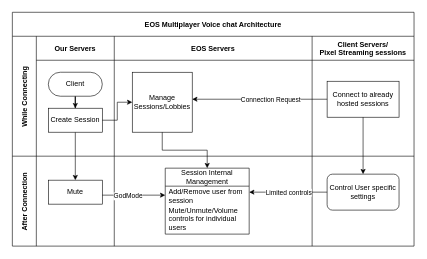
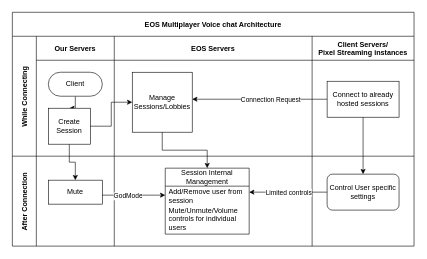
  <mxCell id="0" />
  <mxCell id="1" parent="0" />
  <mxCell id="2" value="EOS Multiplayer Voice chat Architecture" style="shape=table;childLayout=tableLayout;startSize=40;collapsible=0;recursiveResize=0;expand=0;fillColor=none;fontStyle=1" parent="1" vertex="1"><mxGeometry x="20" y="20" width="670" height="390" as="geometry" /></mxCell>
  <mxCell id="3" value="" style="edgeStyle=orthogonalEdgeStyle;rounded=0;orthogonalLoop=1;jettySize=auto;html=1;" parent="2" source="8" target="18" edge="1"><mxGeometry relative="1" as="geometry" /></mxCell>
  <mxCell id="4" value="While Connecting" style="shape=tableRow;horizontal=0;swimlaneHead=0;swimlaneBody=0;top=0;left=0;bottom=0;right=0;fillColor=none;points=[[0,0.5],[1,0.5]];portConstraint=eastwest;startSize=40;collapsible=0;recursiveResize=0;expand=0;fontStyle=1;" parent="2" vertex="1"><mxGeometry y="40" width="670" height="200" as="geometry" /></mxCell>
  <mxCell id="5" value="Our Servers" style="swimlane;swimlaneHead=0;swimlaneBody=0;connectable=0;fillColor=none;startSize=40;collapsible=0;recursiveResize=0;expand=0;fontStyle=1;" parent="4" vertex="1"><mxGeometry x="40" width="130" height="200" as="geometry"><mxRectangle width="130" height="200" as="alternateBounds" /></mxGeometry></mxCell>
  <mxCell id="6" style="edgeStyle=orthogonalEdgeStyle;rounded=0;orthogonalLoop=1;jettySize=auto;html=1;" parent="5" source="7" target="8" edge="1"><mxGeometry relative="1" as="geometry" /></mxCell>
  <mxCell id="7" value="Client" style="rounded=1;whiteSpace=wrap;html=1;arcSize=50;" parent="5" vertex="1"><mxGeometry x="20" y="60" width="90" height="40" as="geometry" /></mxCell>
- <mxCell id="8" value="Create Session" style="rounded=0;whiteSpace=wrap;html=1;" parent="5" vertex="1"><mxGeometry x="20" y="120" width="90" height="40" as="geometry" /></mxCell>
+ <mxCell id="8" value="Create Session" style="rounded=0;whiteSpace=wrap;html=1;" parent="5" vertex="1"><mxGeometry x="20" y="120" width="70" height="60" as="geometry" /></mxCell>
  <mxCell id="9" value="EOS Servers" style="swimlane;swimlaneHead=0;swimlaneBody=0;connectable=0;fillColor=none;startSize=40;collapsible=0;recursiveResize=0;expand=0;fontStyle=1;" parent="4" vertex="1"><mxGeometry x="170" width="330" height="200" as="geometry"><mxRectangle width="330" height="200" as="alternateBounds" /></mxGeometry></mxCell>
  <mxCell id="10" value="Manage Sessions/Lobbies" style="whiteSpace=wrap;html=1;aspect=fixed;" vertex="1" parent="9"><mxGeometry x="30" y="60" width="100" height="100" as="geometry" /></mxCell>
- <mxCell id="11" value="Client Servers/&#10;Pixel Streaming sessions" style="swimlane;swimlaneHead=0;swimlaneBody=0;connectable=0;fillColor=none;startSize=40;collapsible=0;recursiveResize=0;expand=0;fontStyle=1;" parent="4" vertex="1"><mxGeometry x="500" width="170" height="200" as="geometry"><mxRectangle width="170" height="200" as="alternateBounds" /></mxGeometry></mxCell>
+ <mxCell id="11" value="Client Servers/&#10;Pixel Streaming instances" style="swimlane;swimlaneHead=0;swimlaneBody=0;connectable=0;fillColor=none;startSize=40;collapsible=0;recursiveResize=0;expand=0;fontStyle=1;" parent="4" vertex="1"><mxGeometry x="500" width="170" height="200" as="geometry"><mxRectangle width="170" height="200" as="alternateBounds" /></mxGeometry></mxCell>
  <mxCell id="12" value="Connect to already hosted sessions" style="rounded=0;whiteSpace=wrap;html=1;" vertex="1" parent="11"><mxGeometry x="25" y="75" width="120" height="60" as="geometry" /></mxCell>
  <mxCell id="13" style="edgeStyle=orthogonalEdgeStyle;rounded=0;orthogonalLoop=1;jettySize=auto;html=1;entryX=0;entryY=0.5;entryDx=0;entryDy=0;" edge="1" parent="4" source="8" target="10"><mxGeometry relative="1" as="geometry"><mxPoint x="250" y="140" as="targetPoint" /></mxGeometry></mxCell>
  <mxCell id="14" style="edgeStyle=orthogonalEdgeStyle;rounded=0;orthogonalLoop=1;jettySize=auto;html=1;" edge="1" parent="4" source="12" target="10"><mxGeometry relative="1" as="geometry"><Array as="points"><mxPoint x="470" y="105" /><mxPoint x="470" y="105" /></Array></mxGeometry></mxCell>
  <mxCell id="15" value="Connection Request" style="edgeLabel;html=1;align=center;verticalAlign=middle;resizable=0;points=[];" vertex="1" connectable="0" parent="14"><mxGeometry x="0.531" relative="1" as="geometry"><mxPoint x="77" as="offset" /></mxGeometry></mxCell>
  <mxCell id="16" value="After Connection" style="shape=tableRow;horizontal=0;swimlaneHead=0;swimlaneBody=0;top=0;left=0;bottom=0;right=0;fillColor=none;points=[[0,0.5],[1,0.5]];portConstraint=eastwest;startSize=40;collapsible=0;recursiveResize=0;expand=0;fontStyle=1;" parent="2" vertex="1"><mxGeometry y="240" width="670" height="150" as="geometry" /></mxCell>
  <mxCell id="17" value="" style="swimlane;swimlaneHead=0;swimlaneBody=0;connectable=0;fillColor=none;startSize=0;collapsible=0;recursiveResize=0;expand=0;fontStyle=1;" parent="16" vertex="1"><mxGeometry x="40" width="130" height="150" as="geometry"><mxRectangle width="130" height="150" as="alternateBounds" /></mxGeometry></mxCell>
  <mxCell id="18" value="Mute" style="rounded=0;whiteSpace=wrap;html=1;" parent="17" vertex="1"><mxGeometry x="20" y="40" width="90" height="40" as="geometry" /></mxCell>
  <mxCell id="19" value="" style="swimlane;swimlaneHead=0;swimlaneBody=0;connectable=0;fillColor=none;startSize=0;collapsible=0;recursiveResize=0;expand=0;fontStyle=1;" parent="16" vertex="1"><mxGeometry x="170" width="330" height="150" as="geometry"><mxRectangle width="330" height="150" as="alternateBounds" /></mxGeometry></mxCell>
  <mxCell id="20" value="Session Internal Management" style="swimlane;fontStyle=0;childLayout=stackLayout;horizontal=1;startSize=30;horizontalStack=0;resizeParent=1;resizeParentMax=0;resizeLast=0;collapsible=1;marginBottom=0;whiteSpace=wrap;html=1;" vertex="1" parent="19"><mxGeometry x="85" y="20" width="140" height="110" as="geometry" /></mxCell>
  <mxCell id="21" value="Add/Remove user from session" style="text;strokeColor=none;fillColor=none;align=left;verticalAlign=middle;spacingLeft=4;spacingRight=4;overflow=hidden;points=[[0,0.5],[1,0.5]];portConstraint=eastwest;rotatable=0;whiteSpace=wrap;html=1;" vertex="1" parent="20"><mxGeometry y="30" width="140" height="30" as="geometry" /></mxCell>
  <mxCell id="22" value="Mute/Unmute/Volume controls for individual users" style="text;strokeColor=none;fillColor=none;align=left;verticalAlign=middle;spacingLeft=4;spacingRight=4;overflow=hidden;points=[[0,0.5],[1,0.5]];portConstraint=eastwest;rotatable=0;whiteSpace=wrap;html=1;" vertex="1" parent="20"><mxGeometry y="60" width="140" height="50" as="geometry" /></mxCell>
  <mxCell id="23" value="" style="swimlane;swimlaneHead=0;swimlaneBody=0;connectable=0;fillColor=none;startSize=0;collapsible=0;recursiveResize=0;expand=0;fontStyle=1;" parent="16" vertex="1"><mxGeometry x="500" width="170" height="150" as="geometry"><mxRectangle width="170" height="150" as="alternateBounds" /></mxGeometry></mxCell>
  <mxCell id="24" value="Control User specific settings" style="rounded=1;whiteSpace=wrap;html=1;" vertex="1" parent="23"><mxGeometry x="25" y="30" width="120" height="60" as="geometry" /></mxCell>
  <mxCell id="25" style="edgeStyle=orthogonalEdgeStyle;rounded=0;orthogonalLoop=1;jettySize=auto;html=1;" edge="1" parent="16" source="24" target="20"><mxGeometry relative="1" as="geometry"><Array as="points"><mxPoint x="500" y="60" /><mxPoint x="500" y="60" /></Array></mxGeometry></mxCell>
  <mxCell id="26" value="Limited controls" style="edgeLabel;html=1;align=center;verticalAlign=middle;resizable=0;points=[];" vertex="1" connectable="0" parent="25"><mxGeometry x="0.354" y="-1" relative="1" as="geometry"><mxPoint x="23" y="1" as="offset" /></mxGeometry></mxCell>
  <mxCell id="27" style="edgeStyle=orthogonalEdgeStyle;rounded=0;orthogonalLoop=1;jettySize=auto;html=1;entryX=0;entryY=0.5;entryDx=0;entryDy=0;" edge="1" parent="16" source="18" target="21"><mxGeometry relative="1" as="geometry"><Array as="points"><mxPoint x="180" y="65" /><mxPoint x="180" y="65" /></Array></mxGeometry></mxCell>
  <mxCell id="28" value="GodMode" style="edgeLabel;html=1;align=center;verticalAlign=middle;resizable=0;points=[];" vertex="1" connectable="0" parent="27"><mxGeometry x="-0.2" y="-1" relative="1" as="geometry"><mxPoint as="offset" /></mxGeometry></mxCell>
  <mxCell id="29" style="edgeStyle=orthogonalEdgeStyle;rounded=0;orthogonalLoop=1;jettySize=auto;html=1;" edge="1" parent="2" source="12" target="24"><mxGeometry relative="1" as="geometry"><mxPoint x="585" y="270" as="targetPoint" /></mxGeometry></mxCell>
  <mxCell id="30" style="edgeStyle=orthogonalEdgeStyle;rounded=0;orthogonalLoop=1;jettySize=auto;html=1;" edge="1" parent="2" source="10" target="20"><mxGeometry relative="1" as="geometry"><Array as="points"><mxPoint x="250" y="230" /><mxPoint x="325" y="230" /></Array></mxGeometry></mxCell>
